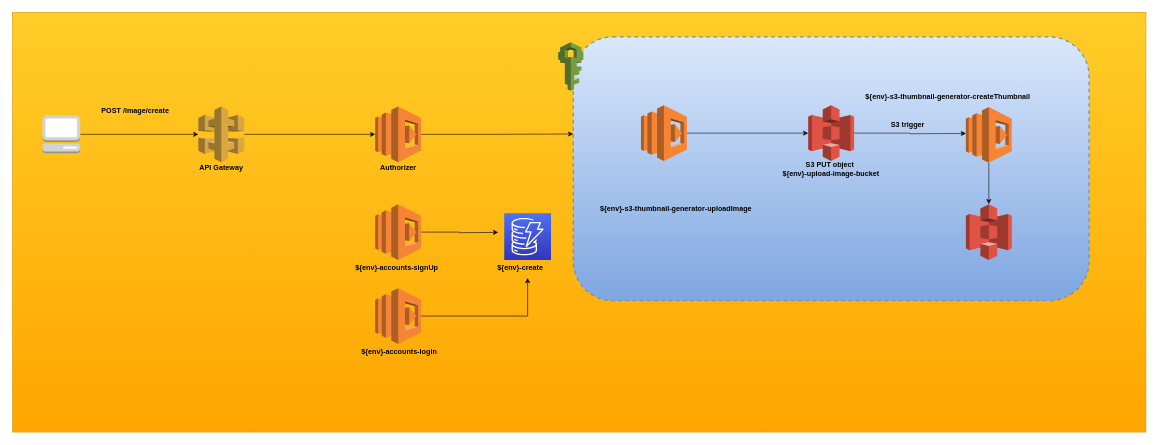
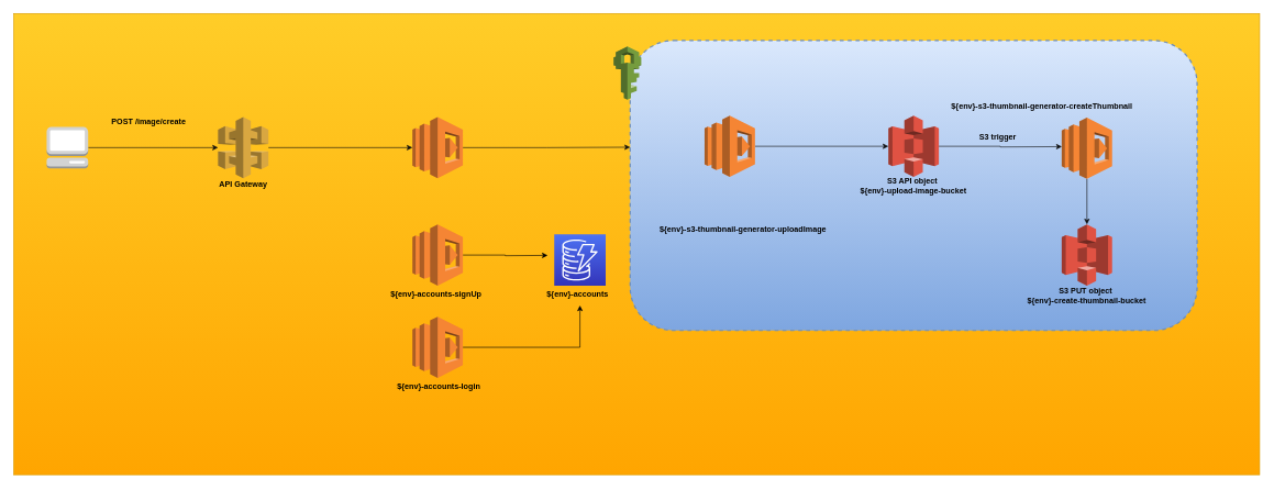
  <mxCell id="0" />
  <mxCell id="1" parent="0" />
  <mxCell id="2" value="" style="rounded=0;whiteSpace=wrap;html=1;fillColor=#ffcd28;strokeColor=#d79b00;gradientColor=#ffa500;" vertex="1" parent="1"><mxGeometry y="20" width="1890" height="700" as="geometry" x="20" /></mxCell>
  <mxCell id="3" value="" style="rounded=1;whiteSpace=wrap;html=1;dashed=1;fillColor=#dae8fc;strokeColor=#6c8ebf;gradientColor=#7ea6e0;strokeWidth=2;" vertex="1" parent="1"><mxGeometry x="955.13" y="61" width="860" height="440" as="geometry" /></mxCell>
  <mxCell id="4" style="edgeStyle=orthogonalEdgeStyle;rounded=0;orthogonalLoop=1;jettySize=auto;html=1;fillColor=#000000;strokeColor=#0E0E0F;" edge="1" parent="1" source="5" target="18"><mxGeometry relative="1" as="geometry" /></mxCell>
  <mxCell id="5" value="" style="outlineConnect=0;dashed=0;verticalLabelPosition=bottom;verticalAlign=top;align=center;html=1;shape=mxgraph.aws3.lambda;fillColor=#F58534;gradientColor=none;" vertex="1" parent="1"><mxGeometry x="1068" y="175" width="76.5" height="93" as="geometry" /></mxCell>
  <mxCell id="6" value="&lt;b&gt;POST /image/create&lt;/b&gt;" style="text;html=1;strokeColor=none;fillColor=none;align=center;verticalAlign=middle;whiteSpace=wrap;rounded=0;" vertex="1" parent="1"><mxGeometry x="150" y="175" width="150" height="20" as="geometry" /></mxCell>
  <mxCell id="7" value="&lt;b&gt;${env}-s3-thumbnail-generator-uploadImage&lt;/b&gt;" style="text;html=1;strokeColor=none;fillColor=none;align=center;verticalAlign=middle;whiteSpace=wrap;rounded=0;" vertex="1" parent="1"><mxGeometry x="992.88" y="338" width="266.75" height="20" as="geometry" /></mxCell>
  <mxCell id="8" style="edgeStyle=orthogonalEdgeStyle;rounded=0;orthogonalLoop=1;jettySize=auto;html=1;entryX=0;entryY=0.5;entryDx=0;entryDy=0;entryPerimeter=0;strokeColor=#0E0E0F;fillColor=#000000;" edge="1" parent="1" source="9" target="12"><mxGeometry relative="1" as="geometry" /></mxCell>
  <mxCell id="9" value="" style="outlineConnect=0;dashed=0;verticalLabelPosition=bottom;verticalAlign=top;align=center;html=1;shape=mxgraph.aws3.api_gateway;fillColor=#D9A741;gradientColor=none;" vertex="1" parent="1"><mxGeometry x="330" y="177" width="76.5" height="93" as="geometry" /></mxCell>
  <mxCell id="10" value="&lt;b&gt;API Gateway&lt;/b&gt;" style="text;html=1;strokeColor=none;fillColor=none;align=center;verticalAlign=middle;whiteSpace=wrap;rounded=0;" vertex="1" parent="1"><mxGeometry x="324.88" y="270" width="86.75" height="20" as="geometry" /></mxCell>
  <mxCell id="11" style="edgeStyle=orthogonalEdgeStyle;rounded=0;orthogonalLoop=1;jettySize=auto;html=1;entryX=0;entryY=0.368;entryDx=0;entryDy=0;entryPerimeter=0;strokeColor=#0E0E0F;fillColor=#000000;" edge="1" parent="1" source="12" target="3"><mxGeometry relative="1" as="geometry" /></mxCell>
  <mxCell id="12" value="" style="outlineConnect=0;dashed=0;verticalLabelPosition=bottom;verticalAlign=top;align=center;html=1;shape=mxgraph.aws3.lambda;fillColor=#F58534;gradientColor=none;" vertex="1" parent="1"><mxGeometry x="624.87" y="177" width="76.5" height="93" as="geometry" /></mxCell>
- <mxCell id="13" value="&lt;b&gt;Authorizer&lt;/b&gt;" style="text;html=1;strokeColor=none;fillColor=none;align=center;verticalAlign=middle;whiteSpace=wrap;rounded=0;" vertex="1" parent="1"><mxGeometry x="619.75" y="270" width="86.75" height="20" as="geometry" /></mxCell>
  <mxCell id="14" value="" style="edgeStyle=orthogonalEdgeStyle;rounded=0;orthogonalLoop=1;jettySize=auto;html=1;strokeColor=#0E0E0F;fillColor=#000000;" edge="1" parent="1" source="15" target="32"><mxGeometry relative="1" as="geometry" /></mxCell>
  <mxCell id="15" value="" style="outlineConnect=0;dashed=0;verticalLabelPosition=bottom;verticalAlign=top;align=center;html=1;shape=mxgraph.aws3.lambda;fillColor=#F58534;gradientColor=none;" vertex="1" parent="1"><mxGeometry x="1609.75" y="178" width="76.5" height="93" as="geometry" /></mxCell>
  <mxCell id="16" value="&lt;b&gt;${env}-s3-thumbnail-generator-createThumbnail&lt;/b&gt;" style="text;html=1;strokeColor=none;fillColor=none;align=center;verticalAlign=middle;whiteSpace=wrap;rounded=0;" vertex="1" parent="1"><mxGeometry x="1440" y="151" width="280" height="20" as="geometry" /></mxCell>
  <mxCell id="17" style="edgeStyle=orthogonalEdgeStyle;rounded=0;orthogonalLoop=1;jettySize=auto;html=1;strokeColor=#0E0E0F;fillColor=#000000;" edge="1" parent="1" source="18"><mxGeometry relative="1" as="geometry"><mxPoint x="1610" y="222" as="targetPoint" /></mxGeometry></mxCell>
  <mxCell id="18" value="" style="outlineConnect=0;dashed=0;verticalLabelPosition=bottom;verticalAlign=top;align=center;html=1;shape=mxgraph.aws3.s3;fillColor=#E05243;gradientColor=none;" vertex="1" parent="1"><mxGeometry x="1346.88" y="175" width="76.5" height="93" as="geometry" /></mxCell>
- <mxCell id="19" value="&lt;b&gt;S3 PUT object&amp;nbsp;&lt;/b&gt;&lt;br&gt;&lt;b&gt;${env}-upload-image-bucket&lt;/b&gt;" style="text;html=1;strokeColor=none;fillColor=none;align=center;verticalAlign=middle;whiteSpace=wrap;rounded=0;" vertex="1" parent="1"><mxGeometry x="1288.14" y="271" width="193.99" height="20" as="geometry" /></mxCell>
+ <mxCell id="19" value="&lt;b&gt;S3 API object&amp;nbsp;&lt;/b&gt;&lt;br&gt;&lt;b&gt;${env}-upload-image-bucket&lt;/b&gt;" style="text;html=1;strokeColor=none;fillColor=none;align=center;verticalAlign=middle;whiteSpace=wrap;rounded=0;" vertex="1" parent="1"><mxGeometry x="1288.14" y="271" width="193.99" height="20" as="geometry" /></mxCell>
  <mxCell id="20" value="&lt;b&gt;S3 trigger&lt;/b&gt;" style="text;html=1;strokeColor=none;fillColor=none;align=center;verticalAlign=middle;whiteSpace=wrap;rounded=0;" vertex="1" parent="1"><mxGeometry x="1478" y="198" width="70" height="20" as="geometry" /></mxCell>
  <mxCell id="21" value="" style="edgeStyle=orthogonalEdgeStyle;rounded=0;orthogonalLoop=1;jettySize=auto;html=1;" edge="1" parent="1" source="22"><mxGeometry relative="1" as="geometry"><mxPoint x="830" y="387" as="targetPoint" /></mxGeometry></mxCell>
  <mxCell id="22" value="" style="outlineConnect=0;dashed=0;verticalLabelPosition=bottom;verticalAlign=top;align=center;html=1;shape=mxgraph.aws3.lambda;fillColor=#F58534;gradientColor=none;" vertex="1" parent="1"><mxGeometry x="624.89" y="340" width="76.5" height="93" as="geometry" /></mxCell>
  <mxCell id="23" value="&lt;div style=&quot;text-align: center&quot;&gt;&lt;b style=&quot;font-family: &amp;#34;helvetica&amp;#34;&quot;&gt;${env}-accounts-signUp&lt;/b&gt;&lt;/div&gt;" style="text;whiteSpace=wrap;html=1;" vertex="1" parent="1"><mxGeometry x="589.7" y="433" width="146.87" height="30" as="geometry" /></mxCell>
  <mxCell id="24" value="" style="points=[[0,0,0],[0.25,0,0],[0.5,0,0],[0.75,0,0],[1,0,0],[0,1,0],[0.25,1,0],[0.5,1,0],[0.75,1,0],[1,1,0],[0,0.25,0],[0,0.5,0],[0,0.75,0],[1,0.25,0],[1,0.5,0],[1,0.75,0]];outlineConnect=0;fontColor=#232F3E;gradientColor=#4D72F3;gradientDirection=north;fillColor=#3334B9;strokeColor=#ffffff;dashed=0;verticalLabelPosition=bottom;verticalAlign=top;align=center;html=1;fontSize=12;fontStyle=0;aspect=fixed;shape=mxgraph.aws4.resourceIcon;resIcon=mxgraph.aws4.dynamodb;" vertex="1" parent="1"><mxGeometry x="840" y="355" width="78" height="78" as="geometry" /></mxCell>
- <mxCell id="25" value="&lt;b style=&quot;text-align: center ; font-family: &amp;#34;helvetica&amp;#34;&quot;&gt;${env}-&lt;/b&gt;&lt;font face=&quot;helvetica&quot;&gt;&lt;b&gt;create&lt;/b&gt;&lt;/font&gt;" style="text;whiteSpace=wrap;html=1;" vertex="1" parent="1"><mxGeometry x="826.78" y="433" width="104.43" height="30" as="geometry" /></mxCell>
+ <mxCell id="25" value="&lt;b style=&quot;text-align: center ; font-family: &amp;#34;helvetica&amp;#34;&quot;&gt;${env}-&lt;/b&gt;&lt;font face=&quot;helvetica&quot;&gt;&lt;b&gt;accounts&lt;/b&gt;&lt;/font&gt;" style="text;whiteSpace=wrap;html=1;" vertex="1" parent="1"><mxGeometry x="826.78" y="433" width="104.43" height="30" as="geometry" /></mxCell>
  <mxCell id="26" style="edgeStyle=orthogonalEdgeStyle;rounded=0;orthogonalLoop=1;jettySize=auto;html=1;entryX=0.5;entryY=1;entryDx=0;entryDy=0;" edge="1" parent="1" source="27" target="25"><mxGeometry relative="1" as="geometry" /></mxCell>
  <mxCell id="27" value="" style="outlineConnect=0;dashed=0;verticalLabelPosition=bottom;verticalAlign=top;align=center;html=1;shape=mxgraph.aws3.lambda;fillColor=#F58534;gradientColor=none;" vertex="1" parent="1"><mxGeometry x="624.89" y="480" width="76.5" height="93" as="geometry" /></mxCell>
  <mxCell id="28" value="&lt;b style=&quot;text-align: center ; font-family: &amp;#34;helvetica&amp;#34;&quot;&gt;${env}-&lt;/b&gt;&lt;font face=&quot;helvetica&quot;&gt;&lt;b&gt;accounts-login&lt;/b&gt;&lt;/font&gt;" style="text;whiteSpace=wrap;html=1;" vertex="1" parent="1"><mxGeometry x="600" y="573" width="146.87" height="30" as="geometry" /></mxCell>
  <mxCell id="29" value="" style="outlineConnect=0;dashed=0;verticalLabelPosition=bottom;verticalAlign=top;align=center;html=1;shape=mxgraph.aws3.iam;fillColor=#759C3E;gradientColor=none;" vertex="1" parent="1"><mxGeometry x="930" y="70" width="42" height="81" as="geometry" /></mxCell>
  <mxCell id="30" style="edgeStyle=orthogonalEdgeStyle;rounded=0;orthogonalLoop=1;jettySize=auto;html=1;strokeColor=#0E0E0F;fillColor=#000000;" edge="1" parent="1" source="31" target="9"><mxGeometry relative="1" as="geometry" /></mxCell>
  <mxCell id="31" value="" style="outlineConnect=0;dashed=0;verticalLabelPosition=bottom;verticalAlign=top;align=center;html=1;shape=mxgraph.aws3.management_console;fillColor=#D2D3D3;gradientColor=none;strokeWidth=2;" vertex="1" parent="1"><mxGeometry x="70" y="192" width="63" height="63" as="geometry" /></mxCell>
  <mxCell id="32" value="" style="outlineConnect=0;dashed=0;verticalLabelPosition=bottom;verticalAlign=top;align=center;html=1;shape=mxgraph.aws3.s3;fillColor=#E05243;gradientColor=none;" vertex="1" parent="1"><mxGeometry x="1609.75" y="340" width="76.5" height="93" as="geometry" /></mxCell>
+ <mxCell id="33" value="&lt;b&gt;S3 PUT object&amp;nbsp;&lt;/b&gt;&lt;br&gt;&lt;b&gt;${env}-create-thumbnail-bucket&lt;/b&gt;" style="text;html=1;strokeColor=none;fillColor=none;align=center;verticalAlign=middle;whiteSpace=wrap;rounded=0;" vertex="1" parent="1"><mxGeometry x="1551" y="438" width="193.99" height="20" as="geometry" /></mxCell>
